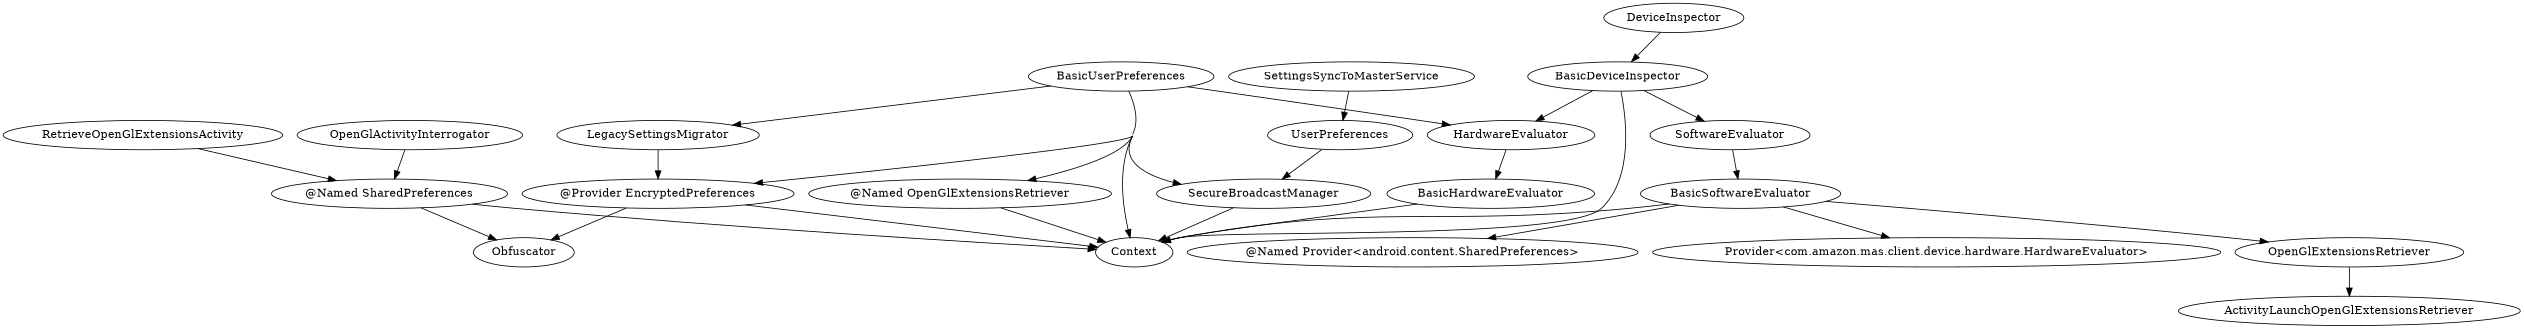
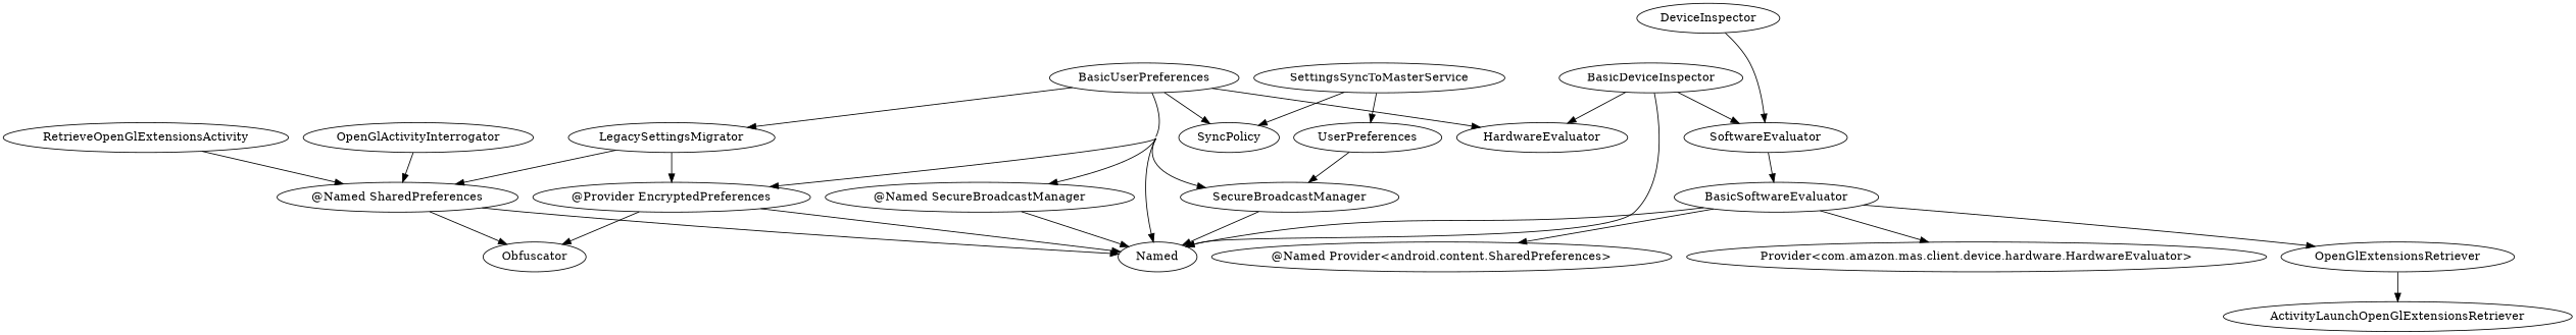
  digraph {
    concentrate=true
    n1 [label="@Provider EncryptedPreferences"]
-   Context
+   Context [label=Named]
    Obfuscator
-   n4 [label="@Named OpenGlExtensionsRetriever"]
+   n4 [label="@Named SecureBroadcastManager"]
    n5 [label="@Named SharedPreferences"]
    BasicDeviceInspector
    HardwareEvaluator
    SoftwareEvaluator
-   BasicHardwareEvaluator
    BasicSoftwareEvaluator
    n11 [label="@Named Provider<android.content.SharedPreferences>"]
    n12 [label="Provider<com.amazon.mas.client.device.hardware.HardwareEvaluator>"]
    OpenGlExtensionsRetriever
    ActivityLaunchOpenGlExtensionsRetriever
    BasicUserPreferences
    SecureBroadcastManager
    LegacySettingsMigrator
+   SyncPolicy
    DeviceInspector
    OpenGlActivityInterrogator
    RetrieveOpenGlExtensionsActivity
    SettingsSyncToMasterService
    UserPreferences
    n1 -> Context
    n1 -> Obfuscator
    n4 -> Context
    n5 -> Context
    n5 -> Obfuscator
    BasicDeviceInspector -> Context
    BasicDeviceInspector -> HardwareEvaluator
    BasicDeviceInspector -> SoftwareEvaluator
-   HardwareEvaluator -> BasicHardwareEvaluator
    SoftwareEvaluator -> BasicSoftwareEvaluator
-   BasicHardwareEvaluator -> Context
    BasicSoftwareEvaluator -> Context
    BasicSoftwareEvaluator -> n11
    BasicSoftwareEvaluator -> n12
    BasicSoftwareEvaluator -> OpenGlExtensionsRetriever
    OpenGlExtensionsRetriever -> ActivityLaunchOpenGlExtensionsRetriever
    BasicUserPreferences -> n1
    BasicUserPreferences -> Context
    BasicUserPreferences -> n4
    BasicUserPreferences -> HardwareEvaluator
    BasicUserPreferences -> SecureBroadcastManager
    BasicUserPreferences -> LegacySettingsMigrator
+   BasicUserPreferences -> SyncPolicy
    SecureBroadcastManager -> Context
    LegacySettingsMigrator -> n1
-   DeviceInspector -> BasicDeviceInspector
+   LegacySettingsMigrator -> n5
+   DeviceInspector -> SoftwareEvaluator
    OpenGlActivityInterrogator -> n5
    RetrieveOpenGlExtensionsActivity -> n5
+   SettingsSyncToMasterService -> SyncPolicy
    SettingsSyncToMasterService -> UserPreferences
    UserPreferences -> SecureBroadcastManager
  }
